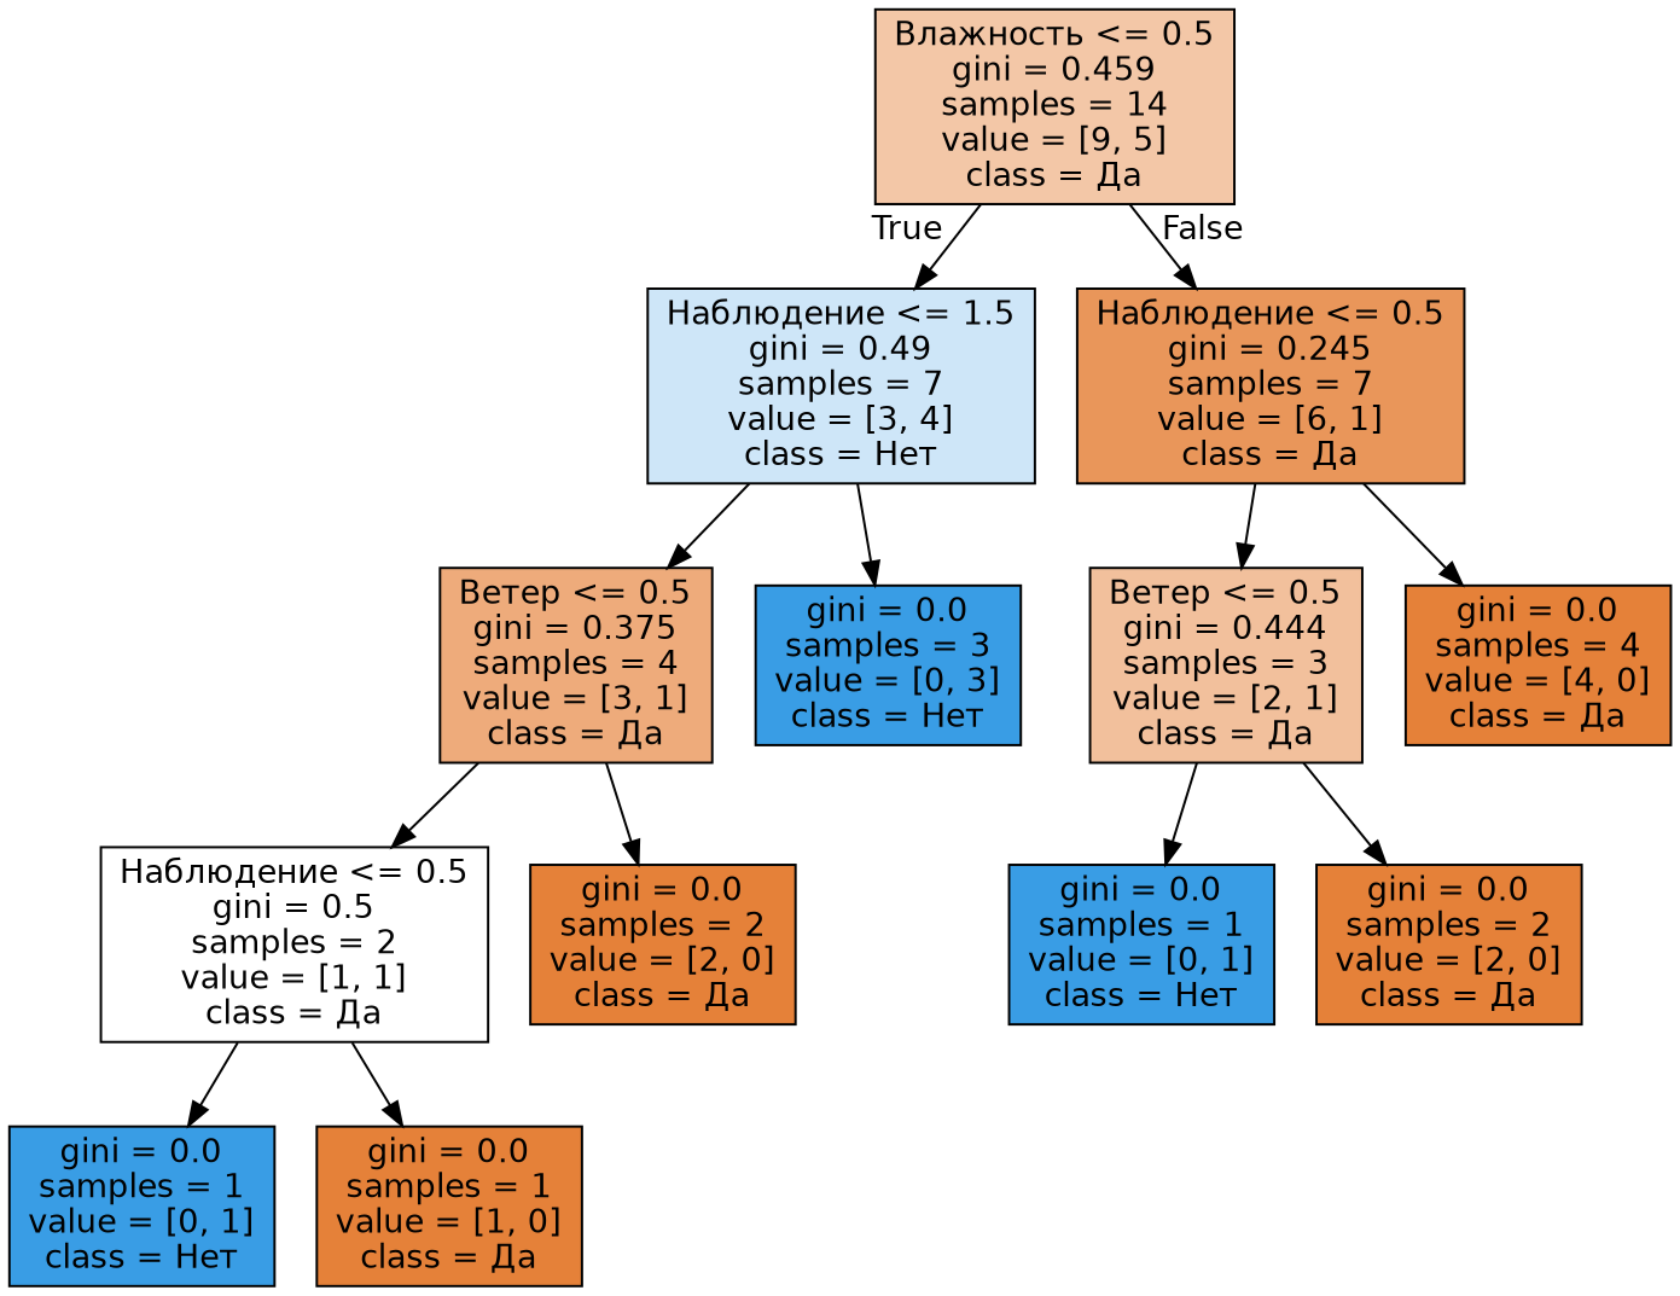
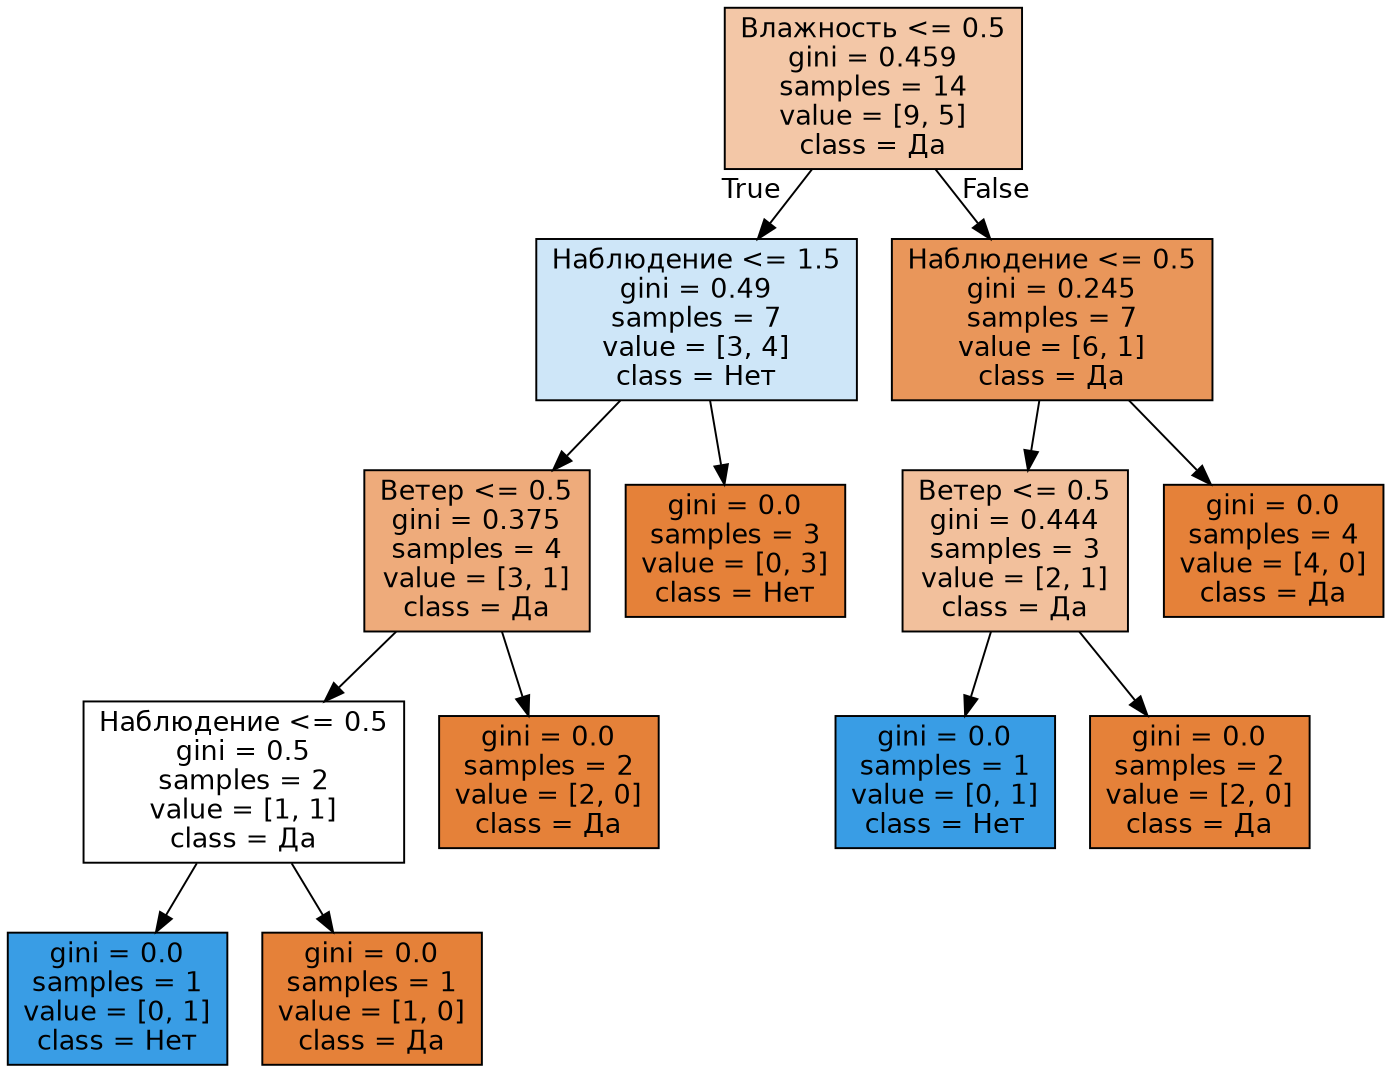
  digraph {
    node [color=black fillcolor="#e58139" fontname=helvetica shape=box style=filled]
    edge [fontname=helvetica]
    n1 [fillcolor="#f3c7a7" label="Влажность <= 0.5\ngini = 0.459\nsamples = 14\nvalue = [9, 5]\nclass = Да"]
    n2 [fillcolor="#cee6f8" label="Наблюдение <= 1.5\ngini = 0.49\nsamples = 7\nvalue = [3, 4]\nclass = Нет"]
    n3 [fillcolor="#e9965a" label="Наблюдение <= 0.5\ngini = 0.245\nsamples = 7\nvalue = [6, 1]\nclass = Да"]
    n4 [fillcolor="#eeab7b" label="Ветер <= 0.5\ngini = 0.375\nsamples = 4\nvalue = [3, 1]\nclass = Да"]
-   n5 [fillcolor="#399de5" label="gini = 0.0\nsamples = 3\nvalue = [0, 3]\nclass = Нет"]
+   n5 [label="gini = 0.0\nsamples = 3\nvalue = [0, 3]\nclass = Нет"]
    n6 [fillcolor="#ffffff" label="Наблюдение <= 0.5\ngini = 0.5\nsamples = 2\nvalue = [1, 1]\nclass = Да"]
    n7 [label="gini = 0.0\nsamples = 2\nvalue = [2, 0]\nclass = Да"]
    n8 [fillcolor="#399de5" label="gini = 0.0\nsamples = 1\nvalue = [0, 1]\nclass = Нет"]
    n9 [label="gini = 0.0\nsamples = 1\nvalue = [1, 0]\nclass = Да"]
    n10 [fillcolor="#f2c09c" label="Ветер <= 0.5\ngini = 0.444\nsamples = 3\nvalue = [2, 1]\nclass = Да"]
    n11 [label="gini = 0.0\nsamples = 4\nvalue = [4, 0]\nclass = Да"]
    n12 [fillcolor="#399de5" label="gini = 0.0\nsamples = 1\nvalue = [0, 1]\nclass = Нет"]
    n13 [label="gini = 0.0\nsamples = 2\nvalue = [2, 0]\nclass = Да"]
    n1 -> n2 [headlabel=True labelangle=45 labeldistance=2.5]
    n1 -> n3 [headlabel=False labelangle=-45 labeldistance=2.5]
    n2 -> n4
    n2 -> n5
    n3 -> n10
    n3 -> n11
    n4 -> n6
    n4 -> n7
    n6 -> n8
    n6 -> n9
    n10 -> n12
    n10 -> n13
  }
